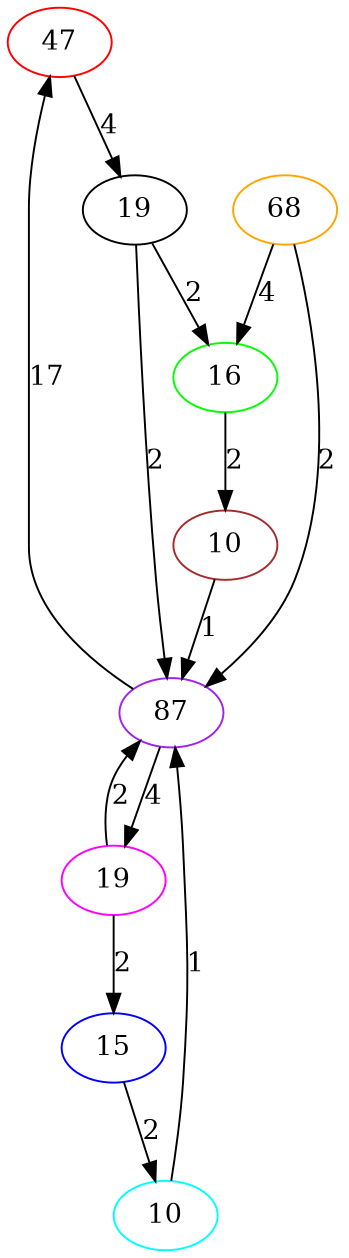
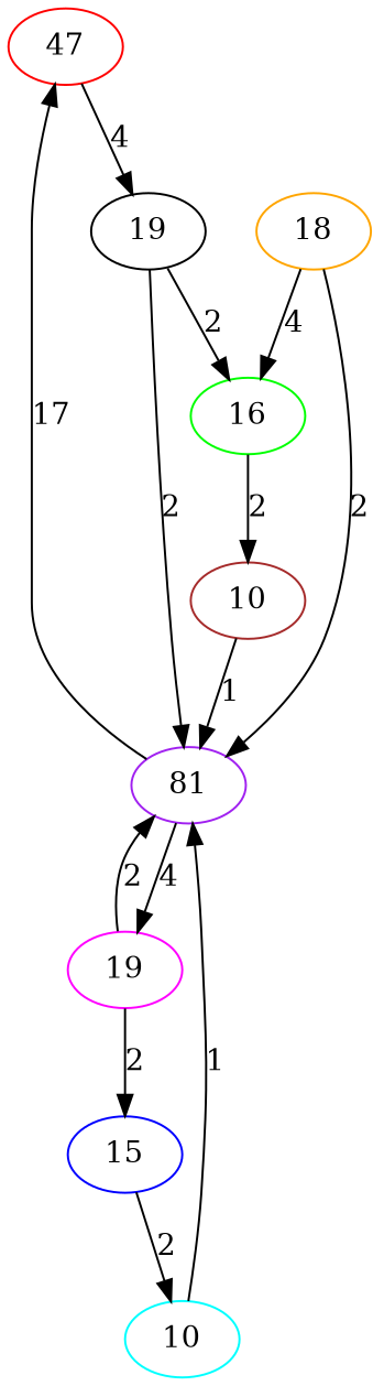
  strict digraph {
    node [row=-1]
    n1 [color=red label=47]
    n2 [color=rose label=19]
-   n3 [color=orange label=68]
+   n3 [color=orange label=18]
    n4 [color=green label=16]
-   n5 [color=purple label=87]
+   n5 [color=purple label=81]
    n6 [color=brown label=10]
    n7 [color=blue label=15]
    n8 [color=cyan label=10]
    n9 [color=magenta label=19]
    n1 -> n2 [label=4]
    n2 -> n4 [label=2]
    n2 -> n5 [label=2]
    n3 -> n4 [label=4]
    n3 -> n5 [label=2]
    n4 -> n6 [label=2]
    n5 -> n1 [label=17]
    n5 -> n9 [label=4]
    n6 -> n5 [label=1]
    n7 -> n8 [label=2]
    n8 -> n5 [label=1]
    n9 -> n5 [label=2]
    n9 -> n7 [label=2]
  }
